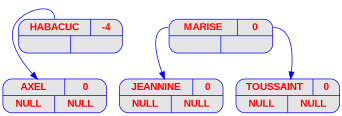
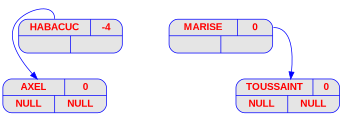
  digraph {
    node [color=blue fillcolor=grey90 fontcolor=red fontname="Arial bold" fontsize=14 shape=record style="rounded, filled"]
    edge [color=blue tailport=g]
    n1 [label="{{<g> HABACUC | <d> -4 } | { <g> | <d>}}" width=2]
    n2 [label="{{<g> AXEL | <d> 0 }| { <g> NULL | <d> NULL}}" width=2]
    n3 [label="{{<g> MARISE | <d> 0 } | { <g> | <d>}}" width=2]
-   n4 [label="{{<g> JEANNINE | <d> 0 }| { <g> NULL | <d> NULL}}" width=2]
    n5 [label="{{<g> TOUSSAINT | <d> 0 }| { <g> NULL | <d> NULL}}" width=2]
    n1 -> n2
-   n3 -> n4
    n3 -> n5 [tailport=d]
  }
